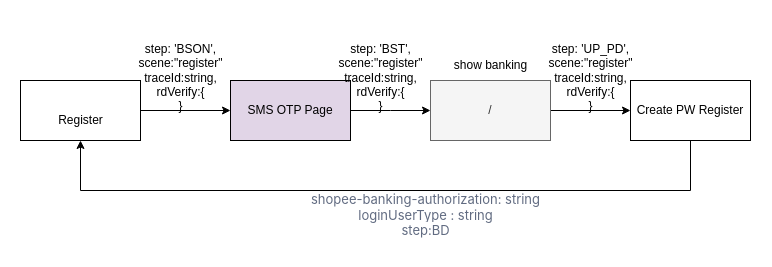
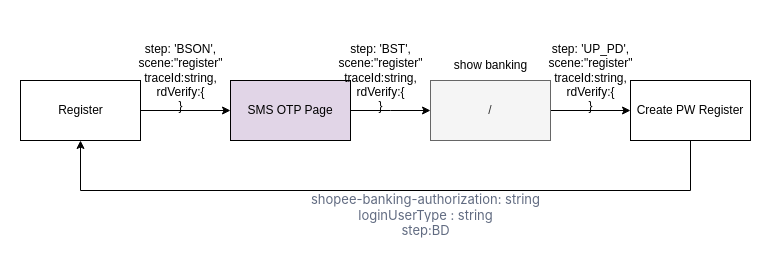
  <mxCell id="0" />
  <mxCell id="1" parent="0" />
  <mxCell id="2" value="" style="rounded=0;whiteSpace=wrap;html=1;" vertex="1" parent="1"><mxGeometry x="20" y="80" width="120" height="60" as="geometry" /></mxCell>
- <mxCell id="3" value="Register" style="text;html=1;align=center;verticalAlign=middle;resizable=0;points=[];autosize=1;strokeColor=none;fillColor=none;" vertex="1" parent="1"><mxGeometry x="45" y="105" width="70" height="30" as="geometry" /></mxCell>
+ <mxCell id="3" value="Register" style="text;html=1;align=center;verticalAlign=middle;resizable=0;points=[];autosize=1;strokeColor=none;fillColor=none;" vertex="1" parent="1"><mxGeometry x="45" y="95" width="70" height="30" as="geometry" /></mxCell>
  <mxCell id="4" value="" style="endArrow=classic;html=1;rounded=0;exitX=1;exitY=0.5;exitDx=0;exitDy=0;" edge="1" parent="1" source="2"><mxGeometry width="50" height="50" relative="1" as="geometry"><mxPoint x="160" y="150" as="sourcePoint" /><mxPoint x="230" y="110" as="targetPoint" /></mxGeometry></mxCell>
  <mxCell id="5" value="" style="edgeStyle=orthogonalEdgeStyle;rounded=0;orthogonalLoop=1;jettySize=auto;html=1;" edge="1" parent="1" source="6"><mxGeometry relative="1" as="geometry"><mxPoint x="430" y="110" as="targetPoint" /></mxGeometry></mxCell>
  <mxCell id="6" value="&lt;span style=&quot;&quot;&gt;SMS OTP Page&lt;/span&gt;" style="rounded=0;whiteSpace=wrap;html=1;fillColor=#e1d5e7;" vertex="1" parent="1"><mxGeometry x="230" y="80" width="120" height="60" as="geometry" /></mxCell>
  <mxCell id="7" value="&lt;br&gt;&lt;span style=&quot;&quot;&gt; &lt;/span&gt;step: 'BSON',&lt;br&gt;scene:&quot;register&quot;&lt;br&gt;traceId:string,&lt;br&gt;rdVerify:{&lt;br&gt;}" style="text;html=1;align=center;verticalAlign=middle;resizable=0;points=[];autosize=1;strokeColor=none;fillColor=none;" vertex="1" parent="1"><mxGeometry x="125" y="20" width="110" height="100" as="geometry" /></mxCell>
  <mxCell id="8" value="&lt;br&gt;&lt;span style=&quot;&quot;&gt; &lt;/span&gt;step: 'BST',&lt;br&gt;scene:&quot;register&quot;&lt;br&gt;traceId:string,&lt;br&gt;rdVerify:{&lt;br&gt;}" style="text;html=1;align=center;verticalAlign=middle;resizable=0;points=[];autosize=1;strokeColor=none;fillColor=none;" vertex="1" parent="1"><mxGeometry x="325" y="20" width="110" height="100" as="geometry" /></mxCell>
  <mxCell id="9" value="" style="edgeStyle=orthogonalEdgeStyle;rounded=0;orthogonalLoop=1;jettySize=auto;html=1;" edge="1" parent="1" source="10" target="13"><mxGeometry relative="1" as="geometry" /></mxCell>
  <mxCell id="10" value="/" style="rounded=0;whiteSpace=wrap;html=1;fillColor=#f5f5f5;fontColor=#333333;strokeColor=#666666;" vertex="1" parent="1"><mxGeometry x="430" y="80" width="120" height="60" as="geometry" /></mxCell>
  <mxCell id="11" value="show banking" style="text;html=1;align=center;verticalAlign=middle;resizable=0;points=[];autosize=1;strokeColor=none;fillColor=none;" vertex="1" parent="1"><mxGeometry x="445" y="50" width="90" height="30" as="geometry" /></mxCell>
  <mxCell id="12" style="edgeStyle=orthogonalEdgeStyle;rounded=0;orthogonalLoop=1;jettySize=auto;html=1;entryX=0.5;entryY=1;entryDx=0;entryDy=0;" edge="1" parent="1" source="13" target="2"><mxGeometry relative="1" as="geometry"><Array as="points"><mxPoint x="690" y="190" /><mxPoint x="80" y="190" /></Array></mxGeometry></mxCell>
  <mxCell id="13" value="Create PW Register" style="whiteSpace=wrap;html=1;rounded=0;" vertex="1" parent="1"><mxGeometry x="630" y="80" width="120" height="60" as="geometry" /></mxCell>
  <mxCell id="14" value="&lt;br&gt;&lt;span style=&quot;&quot;&gt; &lt;/span&gt;step: 'UP_PD',&lt;br&gt;scene:&quot;register&quot;&lt;br&gt;traceId:string,&lt;br&gt;rdVerify:{&lt;br&gt;}" style="text;html=1;align=center;verticalAlign=middle;resizable=0;points=[];autosize=1;strokeColor=none;fillColor=none;" vertex="1" parent="1"><mxGeometry x="535" y="20" width="110" height="100" as="geometry" /></mxCell>
  <mxCell id="15" value="&lt;span style=&quot;color: rgba(13, 27, 62, 0.65); font-family: &amp;quot;Monospaced Number&amp;quot;, &amp;quot;Chinese Quote&amp;quot;, -apple-system, &amp;quot;system-ui&amp;quot;, &amp;quot;Segoe UI&amp;quot;, Roboto, &amp;quot;PingFang SC&amp;quot;, &amp;quot;Hiragino Sans GB&amp;quot;, &amp;quot;Microsoft YaHei&amp;quot;, &amp;quot;Helvetica Neue&amp;quot;, Helvetica, Arial, sans-serif; font-size: 13px; text-align: left; background-color: rgb(255, 255, 255);&quot;&gt;shopee-banking-authorization: string&lt;br&gt;loginUserType : string&lt;br&gt;step:BD&lt;br&gt;&lt;/span&gt;" style="text;html=1;align=center;verticalAlign=middle;resizable=0;points=[];autosize=1;strokeColor=none;fillColor=none;" vertex="1" parent="1"><mxGeometry x="300" y="185" width="250" height="60" as="geometry" /></mxCell>
